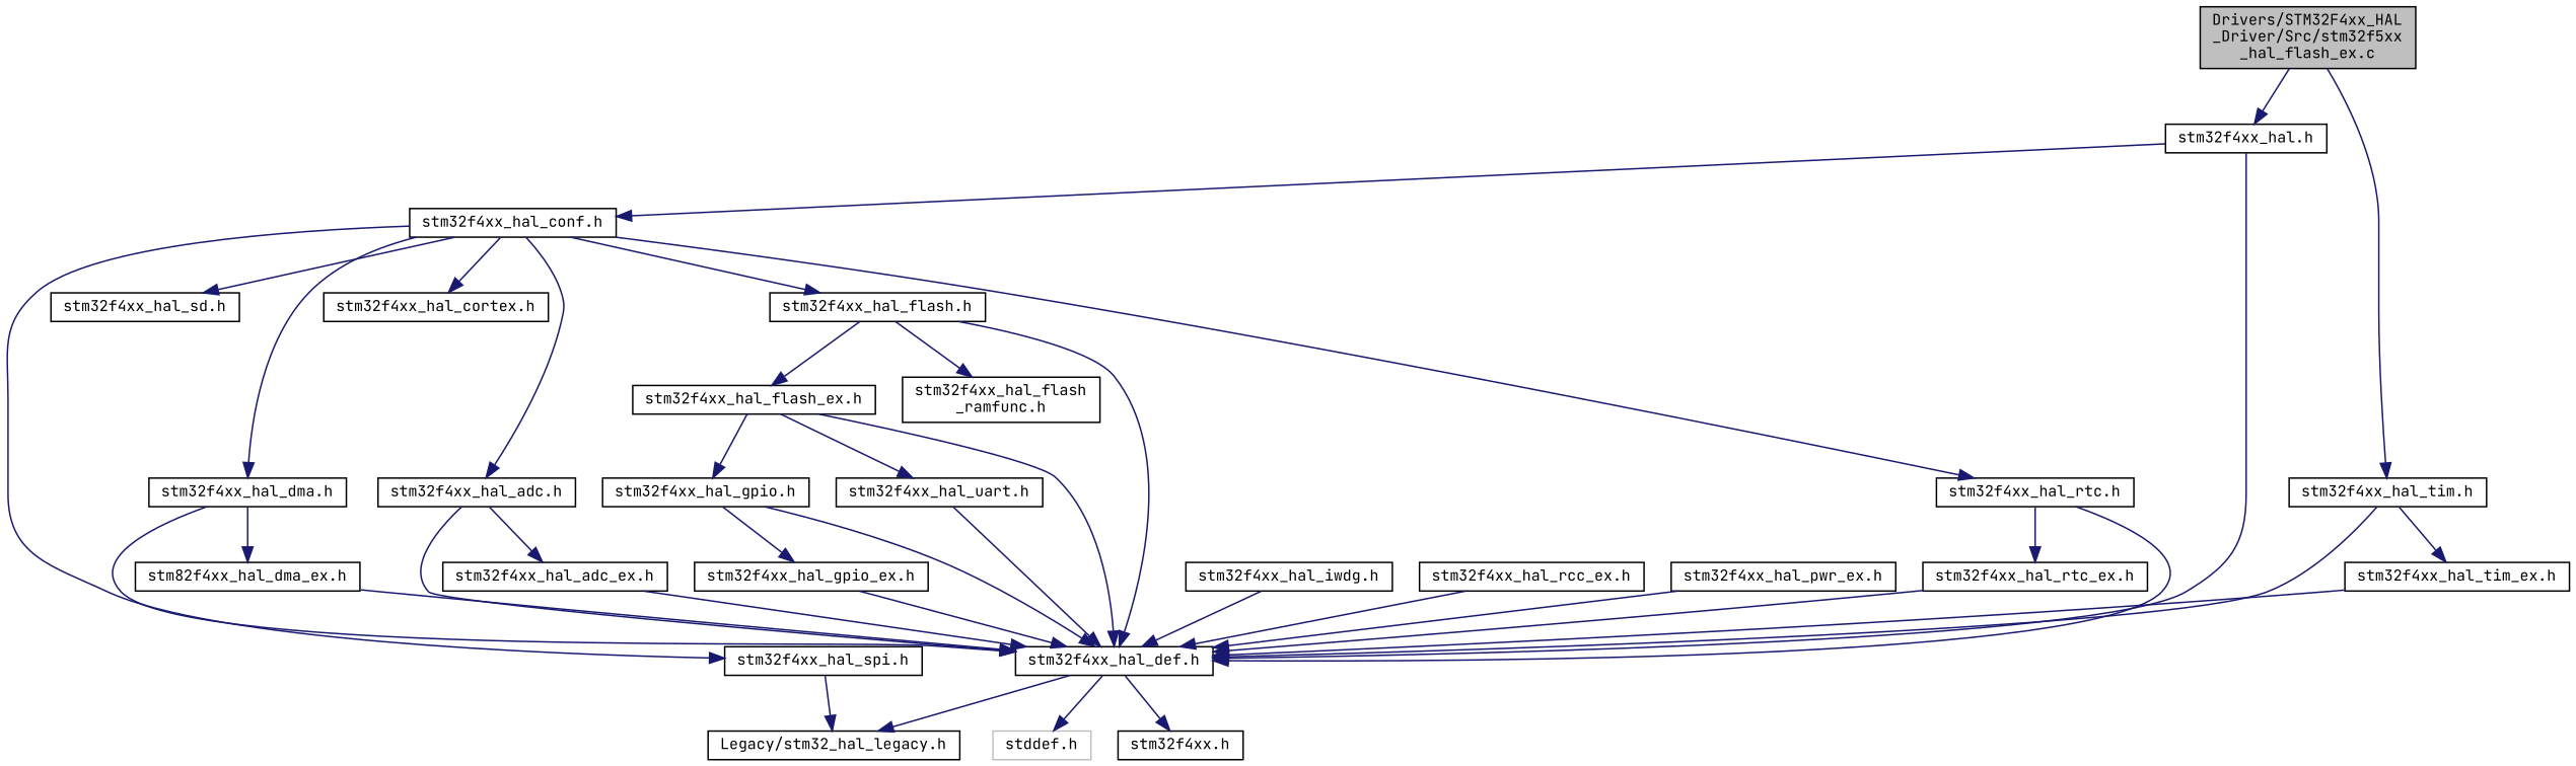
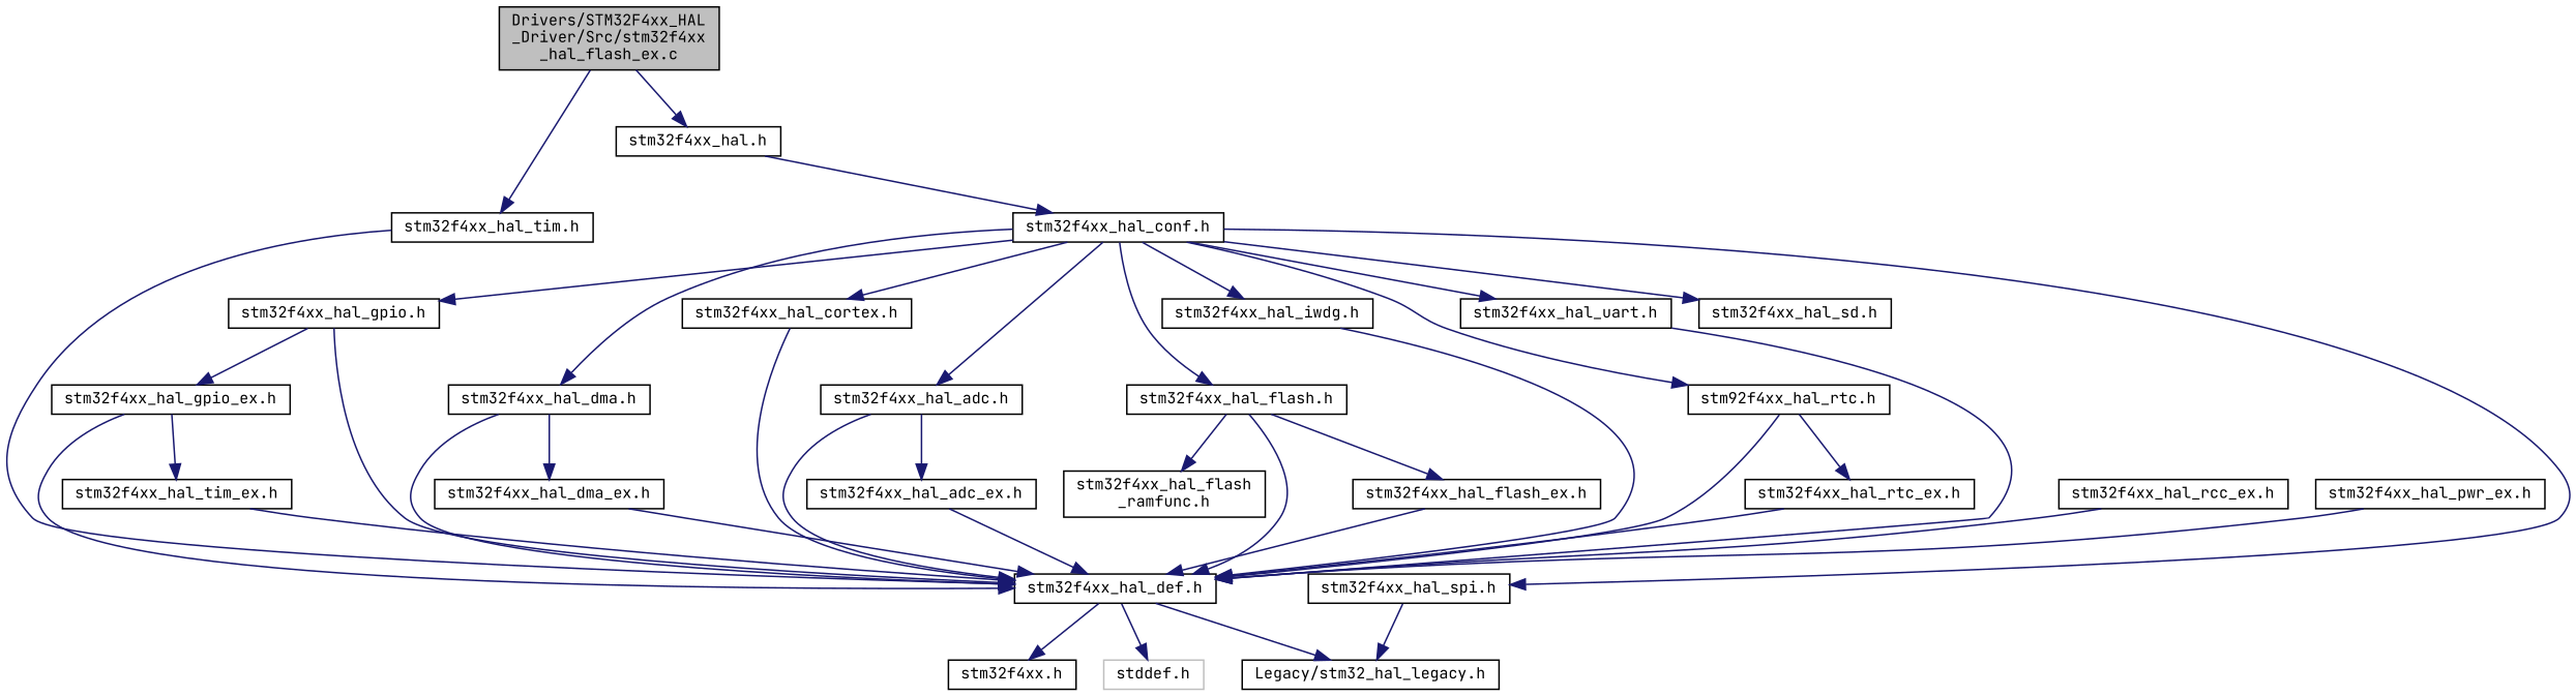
  digraph {
    fontname="JetBrains Mono"
    node [color=black fillcolor=white fontname="JetBrains Mono" fontsize=10 shape=record style=filled]
    edge [color=midnightblue fontname="JetBrains Mono" fontsize=10 labelfontname=Helvetica labelfontsize=10 style=solid]
-   n1 [fillcolor=grey75 fontcolor=black height=0.2 label="Drivers/STM32F4xx_HAL\l_Driver/Src/stm32f5xx\l_hal_flash_ex.c" width=0.4]
+   n1 [fillcolor=grey75 fontcolor=black height=0.2 label="Drivers/STM32F4xx_HAL\l_Driver/Src/stm32f4xx\l_hal_flash_ex.c" width=0.4]
    n2 [height=0.2 label="stm32f4xx_hal.h" width=0.4]
    n3 [height=0.2 label="stm32f4xx_hal_tim.h" width=0.4]
    n4 [height=0.2 label="stm32f4xx_hal_conf.h" width=0.4]
    n5 [height=0.2 label="stm32f4xx_hal_gpio.h" width=0.4]
    n6 [height=0.2 label="stm32f4xx_hal_dma.h" width=0.4]
    n7 [height=0.2 label="stm32f4xx_hal_cortex.h" width=0.4]
    n8 [height=0.2 label="stm32f4xx_hal_adc.h" width=0.4]
    n9 [height=0.2 label="stm32f4xx_hal_flash.h" width=0.4]
    n10 [height=0.2 label="stm32f4xx_hal_iwdg.h" width=0.4]
-   n11 [height=0.2 label="stm32f4xx_hal_rtc.h" width=0.4]
+   n11 [height=0.2 label="stm92f4xx_hal_rtc.h" width=0.4]
    n12 [height=0.2 label="stm32f4xx_hal_sd.h" width=0.4]
    n13 [height=0.2 label="stm32f4xx_hal_spi.h" width=0.4]
    n14 [height=0.2 label="stm32f4xx_hal_uart.h" width=0.4]
    n15 [height=0.2 label="stm32f4xx_hal_def.h" width=0.4]
    n16 [height=0.2 label="stm32f4xx_hal_gpio_ex.h" width=0.4]
-   n17 [height=0.2 label="stm82f4xx_hal_dma_ex.h" width=0.4]
+   n17 [height=0.2 label="stm32f4xx_hal_dma_ex.h" width=0.4]
    n18 [height=0.2 label="stm32f4xx_hal_adc_ex.h" width=0.4]
    n19 [height=0.2 label="stm32f4xx_hal_flash_ex.h" width=0.4]
    n20 [height=0.2 label="stm32f4xx_hal_flash\l_ramfunc.h" width=0.4]
    n21 [height=0.2 label="stm32f4xx_hal_rtc_ex.h" width=0.4]
    n22 [height=0.2 label="Legacy/stm32_hal_legacy.h" width=0.4]
    n23 [height=0.2 label="stm32f4xx_hal_tim_ex.h" width=0.4]
    n24 [height=0.2 label="stm32f4xx.h" width=0.4]
    n25 [color=grey75 height=0.2 label="stddef.h" width=0.4]
    n26 [height=0.2 label="stm32f4xx_hal_rcc_ex.h" width=0.4]
    n27 [height=0.2 label="stm32f4xx_hal_pwr_ex.h" width=0.4]
    n1 -> n2
    n1 -> n3
    n2 -> n4
    n3 -> n15
-   n3 -> n23
-   n19 -> n5
+   n16 -> n23
+   n4 -> n5
    n4 -> n6
    n4 -> n7
    n4 -> n8
    n4 -> n9
+   n4 -> n10
    n4 -> n11
    n4 -> n12
    n4 -> n13
-   n19 -> n14
+   n4 -> n14
    n5 -> n15
    n5 -> n16
    n6 -> n15
    n6 -> n17
-   n2 -> n15
+   n7 -> n15
    n8 -> n15
    n8 -> n18
    n9 -> n15
    n9 -> n19
    n9 -> n20
    n10 -> n15
    n11 -> n15
    n11 -> n21
    n13 -> n22
    n14 -> n15
    n15 -> n22
    n15 -> n24
    n15 -> n25
    n16 -> n15
    n17 -> n15
    n18 -> n15
    n19 -> n15
    n21 -> n15
    n23 -> n15
    n26 -> n15
    n27 -> n15
  }
